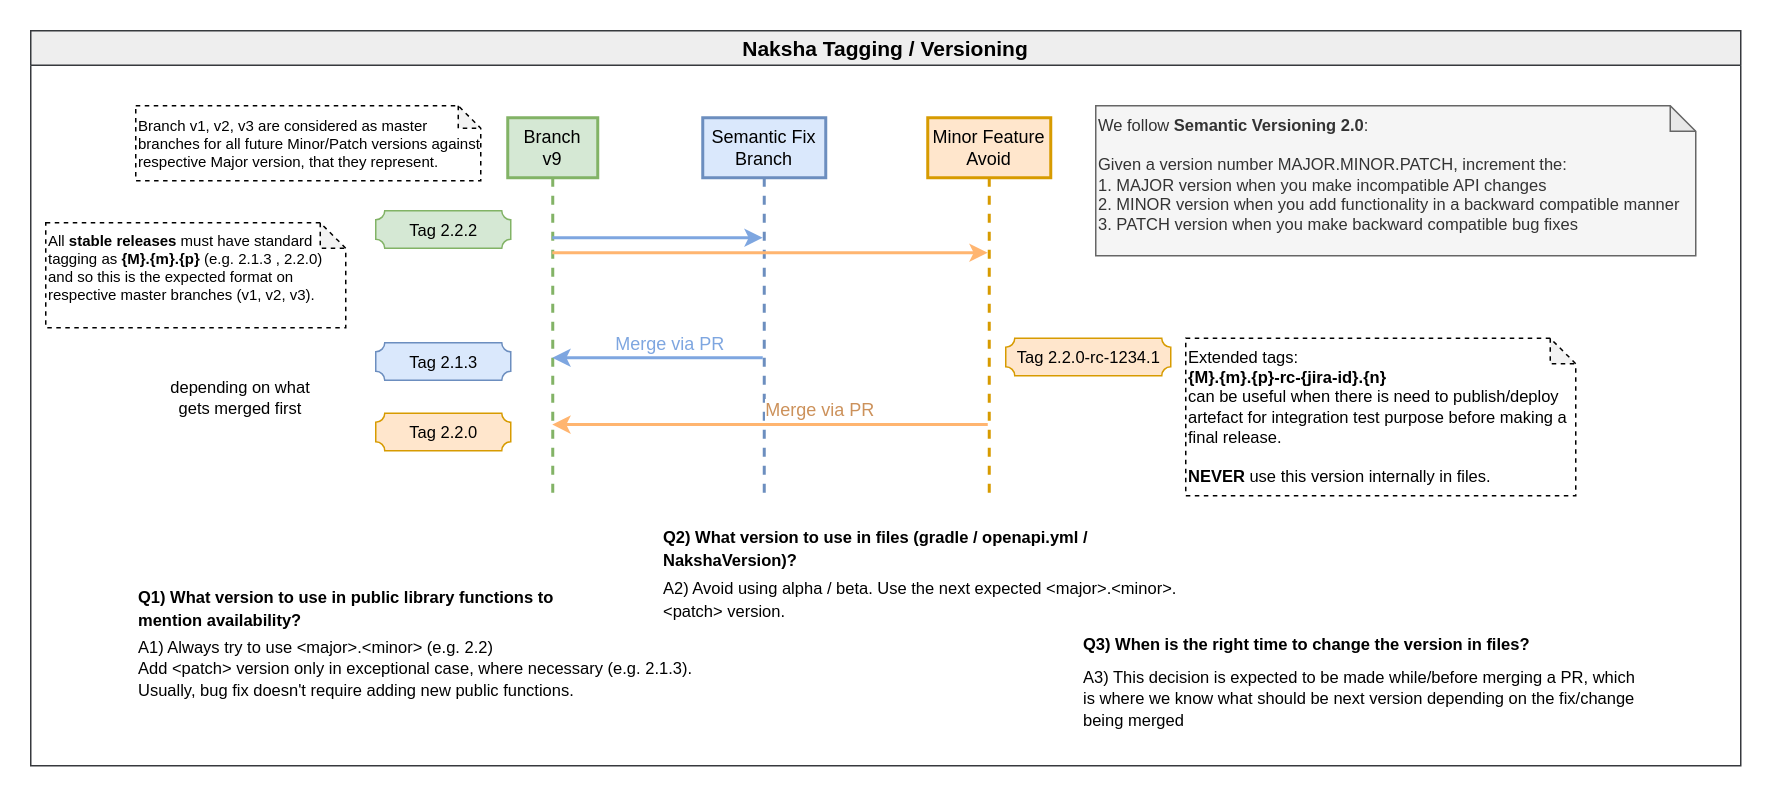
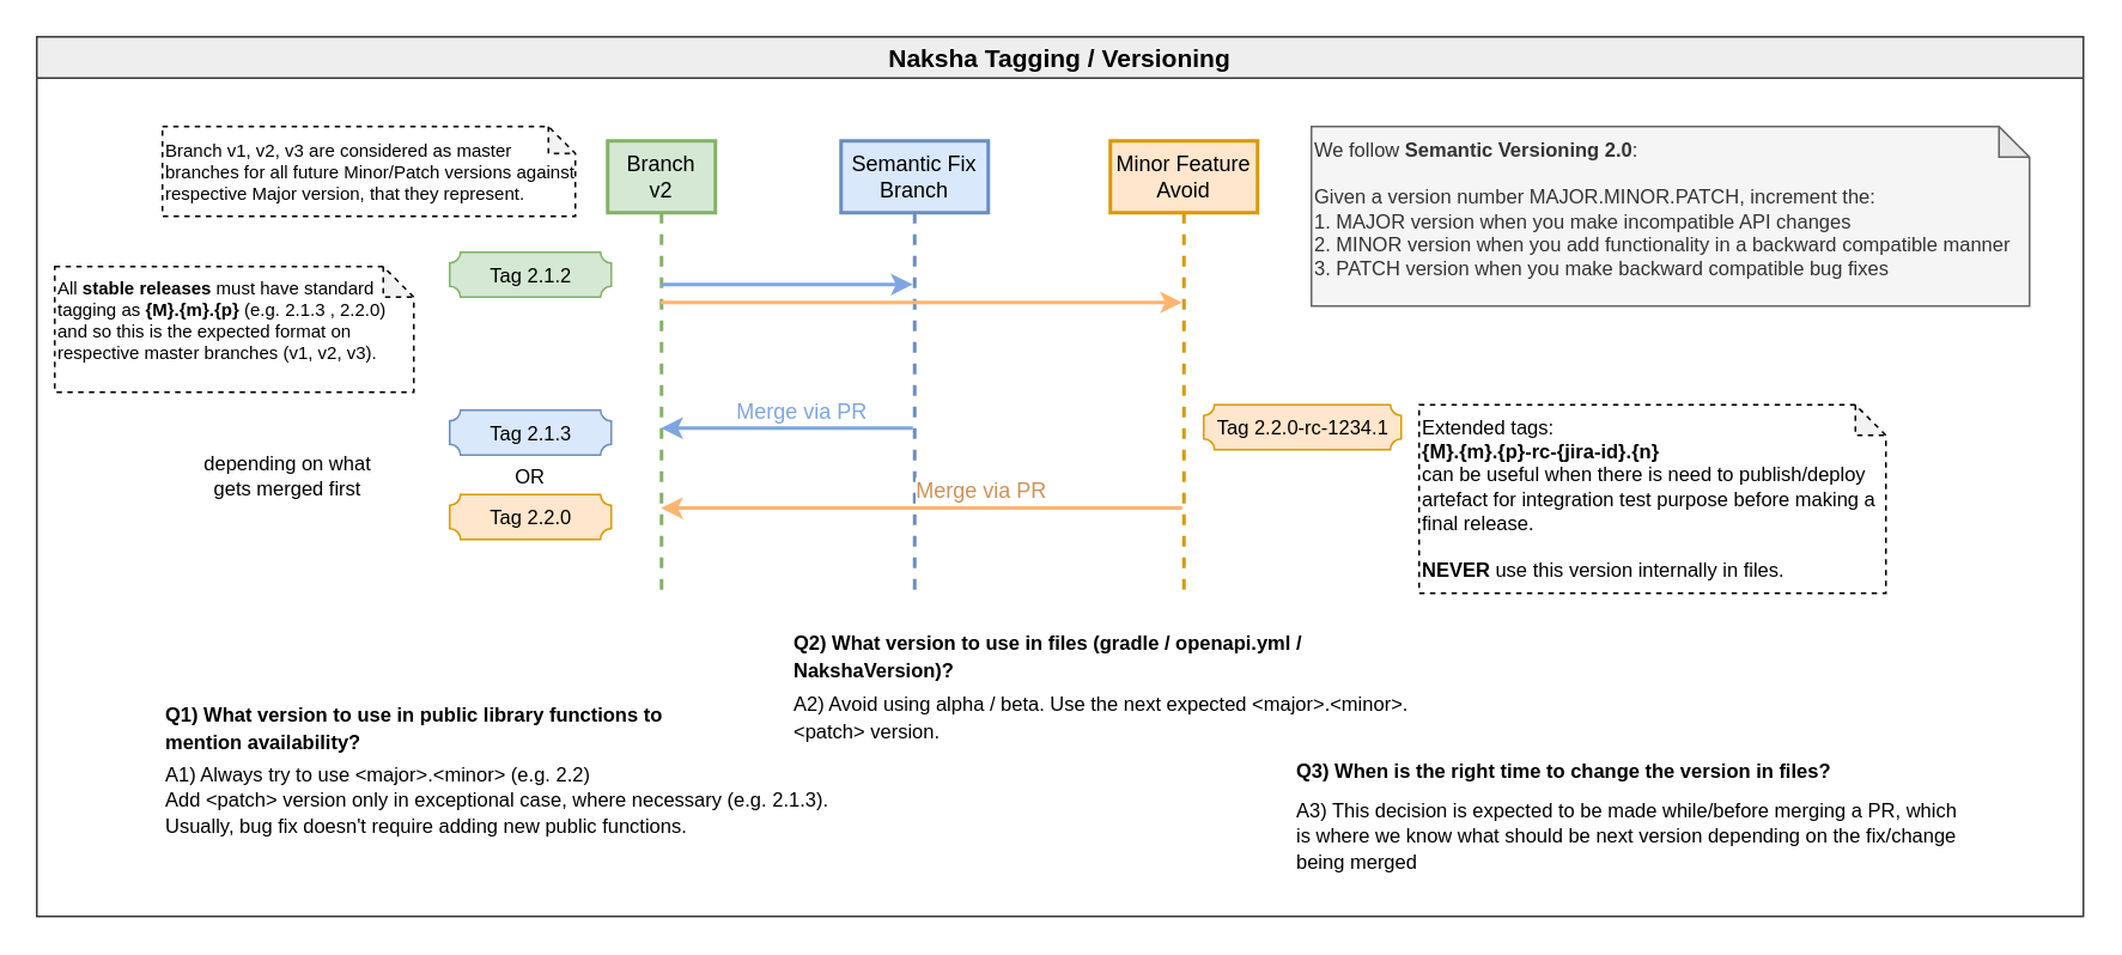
  <mxCell id="0" />
  <mxCell id="1" parent="0" />
  <mxCell id="2" value="Naksha Tagging / Versioning" style="swimlane;fontSize=14;strokeColor=#36393d;collapsible=0;fillColor=#eeeeee;" parent="1" vertex="1"><mxGeometry x="20" y="20" width="1140" height="490" as="geometry" /></mxCell>
- <mxCell id="3" value="Branch&lt;br&gt;v9" style="shape=umlLifeline;perimeter=lifelinePerimeter;whiteSpace=wrap;html=1;container=1;collapsible=0;recursiveResize=0;outlineConnect=0;fillColor=#d5e8d4;strokeColor=#82b366;strokeWidth=2;" parent="2" vertex="1"><mxGeometry x="318" y="58" width="60" height="250" as="geometry" /></mxCell>
+ <mxCell id="3" value="Branch&lt;br&gt;v2" style="shape=umlLifeline;perimeter=lifelinePerimeter;whiteSpace=wrap;html=1;container=1;collapsible=0;recursiveResize=0;outlineConnect=0;fillColor=#d5e8d4;strokeColor=#82b366;strokeWidth=2;" parent="2" vertex="1"><mxGeometry x="318" y="58" width="60" height="250" as="geometry" /></mxCell>
  <mxCell id="4" value="Semantic Fix Branch" style="shape=umlLifeline;perimeter=lifelinePerimeter;whiteSpace=wrap;html=1;container=1;collapsible=0;recursiveResize=0;outlineConnect=0;fillColor=#dae8fc;strokeColor=#6c8ebf;strokeWidth=2;" parent="2" vertex="1"><mxGeometry x="448" y="58" width="82" height="250" as="geometry" /></mxCell>
  <mxCell id="5" value="" style="endArrow=classic;html=1;rounded=0;strokeColor=#FFB570;strokeWidth=2;" parent="2" target="12" edge="1"><mxGeometry width="50" height="50" relative="1" as="geometry"><mxPoint x="347.667" y="148" as="sourcePoint" /><mxPoint x="477.5" y="148" as="targetPoint" /><Array as="points"><mxPoint x="428" y="148" /></Array></mxGeometry></mxCell>
  <mxCell id="6" value="" style="endArrow=classic;html=1;rounded=0;fillColor=#ffcc99;strokeColor=#FFB570;strokeWidth=2;" parent="2" source="12" edge="1"><mxGeometry width="50" height="50" relative="1" as="geometry"><mxPoint x="477.5" y="262.58" as="sourcePoint" /><mxPoint x="347.667" y="262.58" as="targetPoint" /><Array as="points"><mxPoint x="418" y="262.58" /></Array></mxGeometry></mxCell>
  <mxCell id="7" value="Merge via PR" style="edgeLabel;html=1;align=center;verticalAlign=middle;resizable=0;points=[];fontColor=#CC915A;fontSize=12;" parent="6" vertex="1" connectable="0"><mxGeometry x="-0.322" relative="1" as="geometry"><mxPoint x="-15" y="-10" as="offset" /></mxGeometry></mxCell>
+ <mxCell id="8" value="&lt;font color=&quot;#000000&quot; style=&quot;font-size: 11px;&quot;&gt;OR&lt;/font&gt;" style="text;html=1;strokeColor=none;fillColor=none;align=center;verticalAlign=middle;whiteSpace=wrap;rounded=0;fontColor=#CC0000;fontSize=11;" parent="2" vertex="1"><mxGeometry x="260" y="235" width="30" height="20" as="geometry" /></mxCell>
  <mxCell id="9" value="" style="endArrow=classic;html=1;rounded=0;fillColor=#cce5ff;strokeColor=#7EA6E0;strokeWidth=2;" parent="2" target="4" edge="1"><mxGeometry width="50" height="50" relative="1" as="geometry"><mxPoint x="347.667" y="138" as="sourcePoint" /><mxPoint x="477.5" y="138" as="targetPoint" /><Array as="points"><mxPoint x="428" y="138" /></Array></mxGeometry></mxCell>
  <mxCell id="10" value="" style="endArrow=classic;html=1;rounded=0;fillColor=#cce5ff;strokeColor=#7EA6E0;strokeWidth=2;" parent="2" source="4" edge="1"><mxGeometry width="50" height="50" relative="1" as="geometry"><mxPoint x="477.5" y="218" as="sourcePoint" /><mxPoint x="347.667" y="218" as="targetPoint" /><Array as="points"><mxPoint x="418" y="218" /></Array></mxGeometry></mxCell>
  <mxCell id="11" value="Merge via PR" style="edgeLabel;html=1;align=center;verticalAlign=middle;resizable=0;points=[];fontColor=#7EA6E0;fontSize=12;" parent="10" vertex="1" connectable="0"><mxGeometry x="-0.322" relative="1" as="geometry"><mxPoint x="-15" y="-10" as="offset" /></mxGeometry></mxCell>
  <mxCell id="12" value="Minor Feature Avoid" style="shape=umlLifeline;perimeter=lifelinePerimeter;whiteSpace=wrap;html=1;container=1;collapsible=0;recursiveResize=0;outlineConnect=0;fillColor=#ffe6cc;strokeColor=#d79b00;strokeWidth=2;" parent="2" vertex="1"><mxGeometry x="598" y="58" width="82" height="250" as="geometry" /></mxCell>
  <mxCell id="13" value="&lt;font color=&quot;#000000&quot; style=&quot;font-size: 11px;&quot;&gt;depending on what gets merged first&lt;/font&gt;" style="text;html=1;strokeColor=none;fillColor=none;align=center;verticalAlign=middle;whiteSpace=wrap;rounded=0;fontColor=#CC0000;fontSize=11;" parent="2" vertex="1"><mxGeometry x="85" y="230" width="110" height="30" as="geometry" /></mxCell>
  <mxCell id="14" value="Extended tags:&lt;br&gt;&lt;b&gt;{M}.{m}.{p}-rc-{jira-id}.{n}&amp;nbsp;&lt;/b&gt;&lt;br&gt;can be useful when there is need to publish/deploy artefact for integration test purpose before making a final release.&lt;br&gt;&lt;b&gt;&lt;br&gt;NEVER&lt;/b&gt; use this version internally in files." style="shape=note;whiteSpace=wrap;html=1;backgroundOutline=1;darkOpacity=0.05;fontSize=11;fontColor=#000000;strokeColor=default;size=17;align=left;labelPosition=center;verticalLabelPosition=middle;verticalAlign=top;spacing=2;dashed=1;" parent="2" vertex="1"><mxGeometry x="770" y="205" width="260" height="105" as="geometry" /></mxCell>
  <mxCell id="15" value="We follow &lt;b&gt;Semantic Versioning 2.0&lt;/b&gt;:&lt;br style=&quot;font-size: 11px&quot;&gt;&lt;br style=&quot;font-size: 11px&quot;&gt;&lt;p style=&quot;margin: 0px 0px 1em ; font-family: &amp;#34;helvetica&amp;#34; , &amp;#34;arial&amp;#34; , sans-serif ; font-size: 11px&quot;&gt;Given a version number MAJOR.MINOR.PATCH, increment the:&lt;br&gt;&lt;span&gt;1. MAJOR version when you make incompatible API changes&lt;br&gt;&lt;/span&gt;&lt;span&gt;2. MINOR version when you add functionality in a backward compatible manner&lt;br&gt;&lt;/span&gt;&lt;span&gt;3. PATCH version when you make backward compatible bug fixes&lt;/span&gt;&lt;/p&gt;" style="shape=note;whiteSpace=wrap;html=1;backgroundOutline=1;darkOpacity=0.05;fontSize=11;strokeColor=#666666;size=17;align=left;labelPosition=center;verticalLabelPosition=middle;verticalAlign=top;spacing=2;fillColor=#f5f5f5;fontColor=#333333;" parent="2" vertex="1"><mxGeometry x="710" y="50" width="400" height="100" as="geometry" /></mxCell>
  <mxCell id="16" value="" style="group;strokeColor=none;perimeterSpacing=0;rounded=1;dashed=1;dashPattern=1 1;fontSize=12;" parent="2" vertex="1" connectable="0"><mxGeometry x="70" y="370" width="410" height="60" as="geometry" /></mxCell>
  <mxCell id="17" value="&lt;font style=&quot;font-size: 11px&quot;&gt;Q1) What version to use in public library functions to mention availability?&lt;/font&gt;" style="text;html=1;strokeColor=none;fillColor=none;align=left;verticalAlign=middle;whiteSpace=wrap;rounded=0;fontColor=#000000;fontStyle=1" parent="16" vertex="1"><mxGeometry width="300" height="30" as="geometry" /></mxCell>
  <mxCell id="18" value="&lt;font style=&quot;font-size: 11px&quot;&gt;A1) Always try to use &amp;lt;major&amp;gt;.&amp;lt;minor&amp;gt; (e.g. 2.2)&lt;br&gt;Add &amp;lt;patch&amp;gt; version only in exceptional case, where necessary (e.g. 2.1.3). Usually, bug fix doesn't require adding new public functions.&lt;/font&gt;" style="text;html=1;strokeColor=none;fillColor=none;align=left;verticalAlign=middle;whiteSpace=wrap;rounded=0;fontColor=#000000;fontSize=12;" parent="16" vertex="1"><mxGeometry y="40" width="410" height="30" as="geometry" /></mxCell>
  <mxCell id="19" value="" style="group;fontStyle=0" parent="2" vertex="1" connectable="0"><mxGeometry x="420" y="330" width="370" height="54" as="geometry" /></mxCell>
  <mxCell id="20" value="&lt;font style=&quot;font-size: 11px&quot; color=&quot;#000000&quot;&gt;&lt;b&gt;Q2) What version to use in files (gradle / openapi.yml / NakshaVersion)?&lt;/b&gt;&lt;/font&gt;" style="text;html=1;strokeColor=none;fillColor=none;align=left;verticalAlign=middle;whiteSpace=wrap;rounded=0;fontColor=#CC0000;" parent="19" vertex="1"><mxGeometry width="360" height="30" as="geometry" /></mxCell>
  <mxCell id="21" value="&lt;font style=&quot;font-size: 11px&quot;&gt;A2) Avoid using alpha / beta. Use the next expected &amp;lt;major&amp;gt;.&amp;lt;minor&amp;gt;.&amp;lt;patch&amp;gt; version.&lt;/font&gt;" style="text;html=1;strokeColor=none;fillColor=none;align=left;verticalAlign=middle;whiteSpace=wrap;rounded=0;fontColor=#000000;" parent="19" vertex="1"><mxGeometry y="34" width="370" height="30" as="geometry" /></mxCell>
  <mxCell id="22" value="" style="group" parent="2" vertex="1" connectable="0"><mxGeometry x="700" y="394" width="370" height="60" as="geometry" /></mxCell>
  <mxCell id="23" value="&lt;font style=&quot;font-size: 11px&quot;&gt;Q3) When is the right time to change the version in files?&lt;/font&gt;" style="text;html=1;strokeColor=none;fillColor=none;align=left;verticalAlign=middle;whiteSpace=wrap;rounded=0;fontColor=#000000;fontStyle=1" parent="22" vertex="1"><mxGeometry width="360" height="30" as="geometry" /></mxCell>
  <mxCell id="24" value="&lt;font style=&quot;font-size: 11px&quot;&gt;A3) This decision is expected to be made while/before merging a PR, which is where we know what should be next version depending on the fix/change being merged&amp;nbsp;&lt;/font&gt;" style="text;html=1;strokeColor=none;fillColor=none;align=left;verticalAlign=middle;whiteSpace=wrap;rounded=0;fontColor=#000000;fontStyle=0" parent="22" vertex="1"><mxGeometry y="36" width="370" height="30" as="geometry" /></mxCell>
  <mxCell id="25" value="Branch v1, v2, v3 are considered as master branches for all future Minor/Patch versions against respective Major version, that they represent." style="shape=note;whiteSpace=wrap;html=1;backgroundOutline=1;darkOpacity=0.05;rounded=1;fontSize=10;fontColor=#000000;strokeColor=default;strokeWidth=1;size=15;align=left;dashed=1;" parent="2" vertex="1"><mxGeometry x="70" y="50" width="230" height="50" as="geometry" /></mxCell>
  <mxCell id="26" value="All &lt;b&gt;stable releases&lt;/b&gt; must have standard tagging as&amp;nbsp;&lt;b style=&quot;font-size: 10px&quot;&gt;{M}.{m}.{p}&lt;/b&gt;&amp;nbsp;(e.g. 2.1.3 , 2.2.0) and so this is the expected format on respective master branches (v1, v2, v3)." style="shape=note;whiteSpace=wrap;html=1;backgroundOutline=1;darkOpacity=0.05;fontSize=10;fontColor=#000000;strokeColor=default;size=17;align=left;labelPosition=center;verticalLabelPosition=middle;verticalAlign=top;spacing=2;dashed=1;" parent="2" vertex="1"><mxGeometry x="10" y="128" width="200" height="70" as="geometry" /></mxCell>
- <mxCell id="27" value="Tag 2.2.2" style="verticalLabelPosition=middle;verticalAlign=middle;html=1;shape=mxgraph.basic.plaque;dx=3;rounded=1;fontSize=11;strokeColor=#82b366;strokeWidth=1;fillColor=#d5e8d4;align=center;labelPosition=center;" parent="2" vertex="1"><mxGeometry x="230" y="120" width="90" height="25" as="geometry" /></mxCell>
+ <mxCell id="27" value="Tag 2.1.2" style="verticalLabelPosition=middle;verticalAlign=middle;html=1;shape=mxgraph.basic.plaque;dx=3;rounded=1;fontSize=11;strokeColor=#82b366;strokeWidth=1;fillColor=#d5e8d4;align=center;labelPosition=center;" parent="2" vertex="1"><mxGeometry x="230" y="120" width="90" height="25" as="geometry" /></mxCell>
  <mxCell id="28" value="Tag 2.1.3" style="verticalLabelPosition=middle;verticalAlign=middle;html=1;shape=mxgraph.basic.plaque;dx=3;rounded=1;fontSize=11;strokeColor=#6c8ebf;strokeWidth=1;fillColor=#dae8fc;align=center;labelPosition=center;" parent="2" vertex="1"><mxGeometry x="230" y="208" width="90" height="25" as="geometry" /></mxCell>
  <mxCell id="29" value="Tag 2.2.0" style="verticalLabelPosition=middle;verticalAlign=middle;html=1;shape=mxgraph.basic.plaque;dx=3;rounded=1;fontSize=11;strokeColor=#d79b00;strokeWidth=1;fillColor=#ffe6cc;align=center;labelPosition=center;" parent="2" vertex="1"><mxGeometry x="230" y="255" width="90" height="25" as="geometry" /></mxCell>
  <mxCell id="30" value="&lt;span style=&quot;font-size: 11px;&quot;&gt;Tag 2.2.0-rc-1234.1&lt;/span&gt;" style="verticalLabelPosition=middle;verticalAlign=middle;html=1;shape=mxgraph.basic.plaque;dx=3;rounded=1;fontSize=11;strokeColor=#d79b00;strokeWidth=1;fillColor=#ffe6cc;align=center;labelPosition=center;" parent="2" vertex="1"><mxGeometry x="650" y="205" width="110" height="25" as="geometry" /></mxCell>
